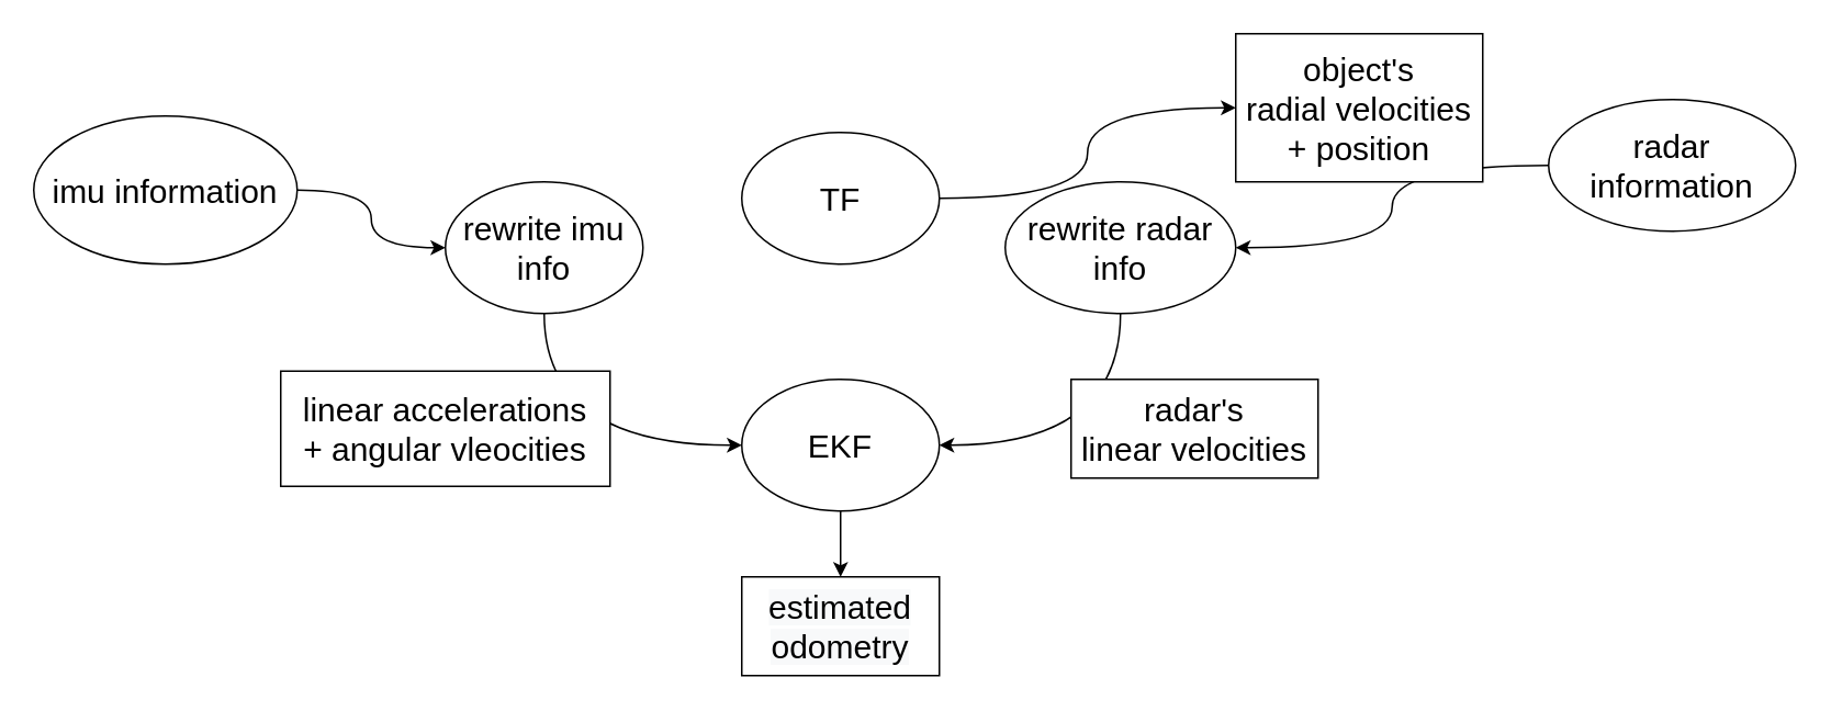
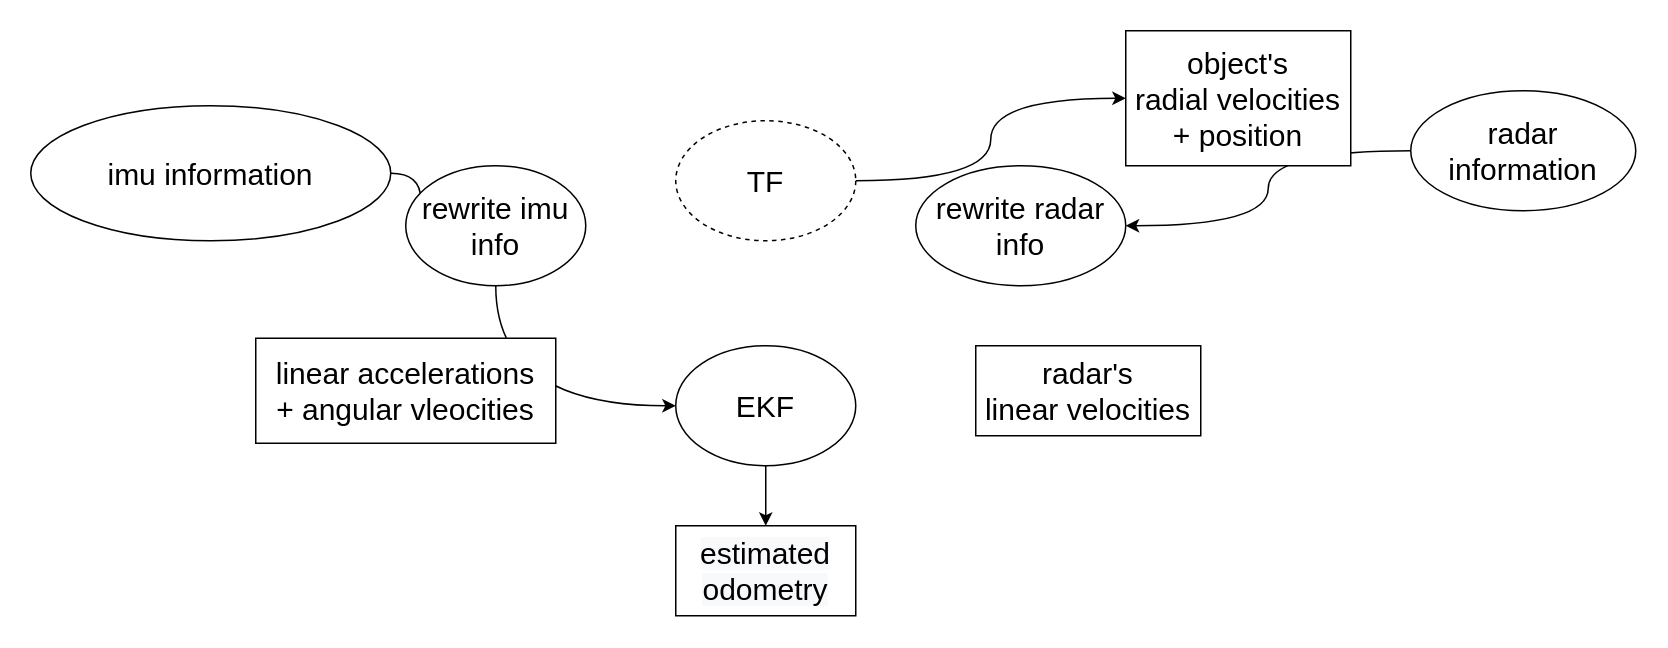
  <mxCell id="0" />
  <mxCell id="1" parent="0" />
  <mxCell id="2" style="edgeStyle=orthogonalEdgeStyle;curved=1;rounded=0;orthogonalLoop=1;jettySize=auto;html=1;" edge="1" parent="1" source="3"><mxGeometry relative="1" as="geometry"><mxPoint x="510" y="350" as="targetPoint" /></mxGeometry></mxCell>
  <mxCell id="3" value="&lt;font style=&quot;font-size: 20px&quot;&gt;EKF&lt;/font&gt;" style="ellipse;whiteSpace=wrap;html=1;" vertex="1" parent="1"><mxGeometry x="450" y="230" width="120" height="80" as="geometry" /></mxCell>
  <mxCell id="4" value="" style="edgeStyle=orthogonalEdgeStyle;rounded=0;orthogonalLoop=1;jettySize=auto;html=1;curved=1;" edge="1" parent="1" source="5" target="9"><mxGeometry relative="1" as="geometry" /></mxCell>
  <mxCell id="5" value="&lt;font style=&quot;font-size: 20px&quot;&gt;radar information&lt;/font&gt;" style="ellipse;whiteSpace=wrap;html=1;" vertex="1" parent="1"><mxGeometry x="940" y="60" width="150" height="80" as="geometry" /></mxCell>
  <mxCell id="6" style="edgeStyle=orthogonalEdgeStyle;curved=1;rounded=0;orthogonalLoop=1;jettySize=auto;html=1;entryX=0;entryY=0.5;entryDx=0;entryDy=0;" edge="1" parent="1" source="7" target="11"><mxGeometry relative="1" as="geometry" /></mxCell>
- <mxCell id="7" value="&lt;font style=&quot;font-size: 20px&quot;&gt;imu information&lt;/font&gt;" style="ellipse;whiteSpace=wrap;html=1;" vertex="1" parent="1"><mxGeometry x="20" y="70" width="160" height="90" as="geometry" /></mxCell>
- <mxCell id="8" style="edgeStyle=orthogonalEdgeStyle;curved=1;rounded=0;orthogonalLoop=1;jettySize=auto;html=1;exitX=0.5;exitY=1;exitDx=0;exitDy=0;entryX=1;entryY=0.5;entryDx=0;entryDy=0;" edge="1" parent="1" source="9" target="3"><mxGeometry relative="1" as="geometry" /></mxCell>
+ <mxCell id="7" value="&lt;font style=&quot;font-size: 20px&quot;&gt;imu information&lt;/font&gt;" style="ellipse;whiteSpace=wrap;html=1;" vertex="1" parent="1"><mxGeometry x="20" y="70" width="240" height="90" as="geometry" /></mxCell>
  <mxCell id="9" value="&lt;font style=&quot;font-size: 20px ; line-height: 120%&quot;&gt;rewrite radar info&lt;/font&gt;" style="ellipse;whiteSpace=wrap;html=1;" vertex="1" parent="1"><mxGeometry x="610" y="110" width="140" height="80" as="geometry" /></mxCell>
  <mxCell id="10" style="edgeStyle=orthogonalEdgeStyle;curved=1;rounded=0;orthogonalLoop=1;jettySize=auto;html=1;exitX=0.5;exitY=1;exitDx=0;exitDy=0;entryX=0;entryY=0.5;entryDx=0;entryDy=0;" edge="1" parent="1" source="11" target="3"><mxGeometry relative="1" as="geometry" /></mxCell>
  <mxCell id="11" value="&lt;font style=&quot;font-size: 20px ; line-height: 120%&quot;&gt;rewrite imu &lt;br&gt;info&lt;/font&gt;" style="ellipse;whiteSpace=wrap;html=1;" vertex="1" parent="1"><mxGeometry x="270" y="110" width="120" height="80" as="geometry" /></mxCell>
  <mxCell id="12" style="edgeStyle=orthogonalEdgeStyle;curved=1;rounded=0;orthogonalLoop=1;jettySize=auto;html=1;" edge="1" parent="1" source="13" target="17"><mxGeometry relative="1" as="geometry" /></mxCell>
- <mxCell id="13" value="&lt;font style=&quot;font-size: 20px&quot;&gt;TF&lt;/font&gt;" style="ellipse;whiteSpace=wrap;html=1;" vertex="1" parent="1"><mxGeometry x="450" y="80" width="120" height="80" as="geometry" /></mxCell>
+ <mxCell id="13" value="&lt;font style=&quot;font-size: 20px&quot;&gt;TF&lt;/font&gt;" style="ellipse;whiteSpace=wrap;html=1;dashed=1;" vertex="1" parent="1"><mxGeometry x="450" y="80" width="120" height="80" as="geometry" /></mxCell>
  <mxCell id="14" value="&lt;span style=&quot;font-size: 20px&quot;&gt;linear accelerations&lt;/span&gt;&lt;br style=&quot;font-size: 20px&quot;&gt;&lt;span style=&quot;font-size: 20px&quot;&gt;+ angular vleocities&lt;/span&gt;" style="whiteSpace=wrap;html=1;strokeColor=#000000;" vertex="1" parent="1"><mxGeometry x="170" y="225" width="200" height="70" as="geometry" /></mxCell>
  <mxCell id="15" value="&lt;span style=&quot;font-size: 20px&quot;&gt;radar's&lt;br&gt;linear velocities&lt;/span&gt;" style="whiteSpace=wrap;html=1;strokeColor=#000000;" vertex="1" parent="1"><mxGeometry x="650" y="230" width="150" height="60" as="geometry" /></mxCell>
  <mxCell id="16" value="&lt;meta charset=&quot;utf-8&quot;&gt;&lt;span style=&quot;color: rgb(0, 0, 0); font-family: helvetica; font-size: 20px; font-style: normal; font-weight: 400; letter-spacing: normal; text-align: center; text-indent: 0px; text-transform: none; word-spacing: 0px; background-color: rgb(248, 249, 250); display: inline; float: none;&quot;&gt;estimated odometry&lt;/span&gt;" style="whiteSpace=wrap;html=1;strokeColor=#000000;" vertex="1" parent="1"><mxGeometry x="450" y="350" width="120" height="60" as="geometry" /></mxCell>
  <mxCell id="17" value="&lt;span style=&quot;font-size: 20px&quot;&gt;object's&lt;br&gt;radial velocities + position&lt;/span&gt;" style="whiteSpace=wrap;html=1;strokeColor=#000000;" vertex="1" parent="1"><mxGeometry x="750" y="20" width="150" height="90" as="geometry" /></mxCell>
